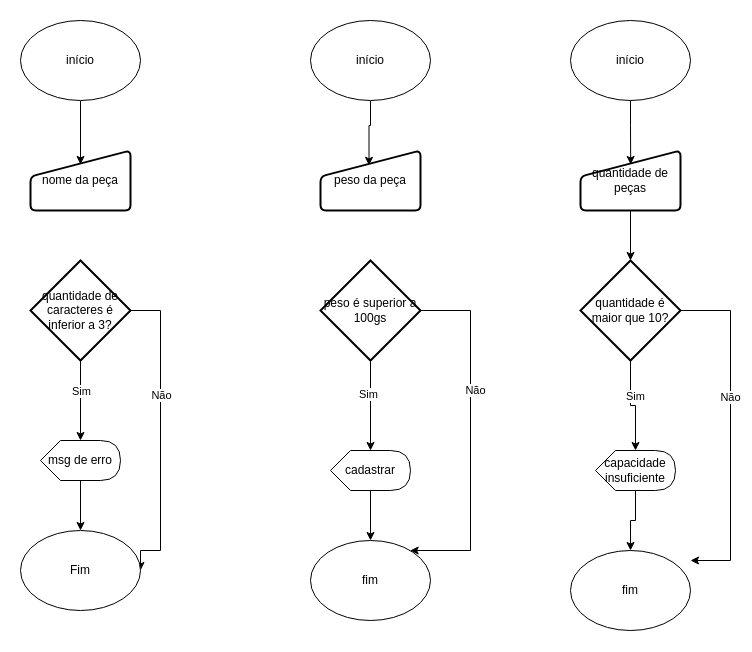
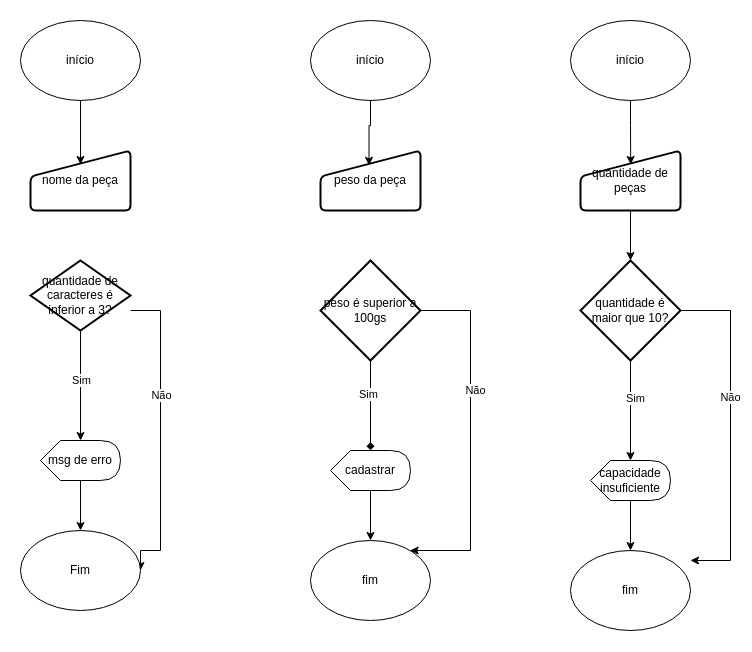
  <mxCell id="0" />
  <mxCell id="1" parent="0" />
  <mxCell id="2" style="edgeStyle=orthogonalEdgeStyle;rounded=0;orthogonalLoop=1;jettySize=auto;html=1;entryX=0.5;entryY=0.233;entryDx=0;entryDy=0;entryPerimeter=0;" edge="1" parent="1" source="3" target="4"><mxGeometry relative="1" as="geometry" /></mxCell>
  <mxCell id="3" value="início" style="ellipse;whiteSpace=wrap;html=1;" vertex="1" parent="1"><mxGeometry x="20" y="20" width="120" height="80" as="geometry" /></mxCell>
  <mxCell id="4" value="nome da peça" style="html=1;strokeWidth=2;shape=manualInput;whiteSpace=wrap;rounded=1;size=26;arcSize=11;" vertex="1" parent="1"><mxGeometry x="30" y="150" width="100" height="60" as="geometry" /></mxCell>
  <mxCell id="5" style="edgeStyle=orthogonalEdgeStyle;rounded=0;orthogonalLoop=1;jettySize=auto;html=1;entryX=0;entryY=0;entryDx=40;entryDy=0;entryPerimeter=0;" edge="1" parent="1" source="9" target="11"><mxGeometry relative="1" as="geometry" /></mxCell>
  <mxCell id="6" value="Sim" style="edgeLabel;html=1;align=center;verticalAlign=middle;resizable=0;points=[];" vertex="1" connectable="0" parent="5"><mxGeometry x="0.229" y="3" relative="1" as="geometry"><mxPoint x="-3" y="-19" as="offset" /></mxGeometry></mxCell>
  <mxCell id="7" style="edgeStyle=orthogonalEdgeStyle;rounded=0;orthogonalLoop=1;jettySize=auto;html=1;entryX=1;entryY=0.5;entryDx=0;entryDy=0;" edge="1" parent="1" source="9" target="12"><mxGeometry relative="1" as="geometry"><mxPoint x="180" y="540" as="targetPoint" /><Array as="points"><mxPoint x="160" y="310" /><mxPoint x="160" y="550" /></Array></mxGeometry></mxCell>
  <mxCell id="8" value="Não" style="edgeLabel;html=1;align=center;verticalAlign=middle;resizable=0;points=[];" vertex="1" connectable="0" parent="7"><mxGeometry x="-0.266" relative="1" as="geometry"><mxPoint as="offset" /></mxGeometry></mxCell>
- <mxCell id="9" value="quantidade de caracteres é inferior a 3?" style="strokeWidth=2;html=1;shape=mxgraph.flowchart.decision;whiteSpace=wrap;" vertex="1" parent="1"><mxGeometry x="30" y="260" width="100" height="100" as="geometry" /></mxCell>
+ <mxCell id="9" value="quantidade de caracteres é inferior a 3?" style="strokeWidth=2;html=1;shape=mxgraph.flowchart.decision;whiteSpace=wrap;" vertex="1" parent="1"><mxGeometry x="30" y="260" width="100" height="70" as="geometry" /></mxCell>
  <mxCell id="10" style="edgeStyle=orthogonalEdgeStyle;rounded=0;orthogonalLoop=1;jettySize=auto;html=1;entryX=0.5;entryY=0;entryDx=0;entryDy=0;" edge="1" parent="1" source="11" target="12"><mxGeometry relative="1" as="geometry" /></mxCell>
  <mxCell id="11" value="msg de erro" style="shape=display;whiteSpace=wrap;html=1;" vertex="1" parent="1"><mxGeometry x="40" y="440" width="80" height="40" as="geometry" /></mxCell>
  <mxCell id="12" value="Fim" style="ellipse;whiteSpace=wrap;html=1;" vertex="1" parent="1"><mxGeometry x="20" y="530" width="120" height="80" as="geometry" /></mxCell>
  <mxCell id="13" style="edgeStyle=orthogonalEdgeStyle;rounded=0;orthogonalLoop=1;jettySize=auto;html=1;entryX=0.485;entryY=0.247;entryDx=0;entryDy=0;entryPerimeter=0;" edge="1" parent="1" source="14" target="15"><mxGeometry relative="1" as="geometry" /></mxCell>
  <mxCell id="14" value="início" style="ellipse;whiteSpace=wrap;html=1;" vertex="1" parent="1"><mxGeometry x="310" y="20" width="120" height="80" as="geometry" /></mxCell>
  <mxCell id="15" value="peso da peça" style="html=1;strokeWidth=2;shape=manualInput;whiteSpace=wrap;rounded=1;size=26;arcSize=11;" vertex="1" parent="1"><mxGeometry x="320" y="150" width="100" height="60" as="geometry" /></mxCell>
- <mxCell id="16" style="edgeStyle=orthogonalEdgeStyle;rounded=0;orthogonalLoop=1;jettySize=auto;html=1;entryX=0;entryY=0;entryDx=40;entryDy=0;entryPerimeter=0;" edge="1" parent="1" source="20" target="22"><mxGeometry relative="1" as="geometry" /></mxCell>
+ <mxCell id="16" style="edgeStyle=orthogonalEdgeStyle;rounded=0;orthogonalLoop=1;jettySize=auto;html=1;entryX=0;entryY=0;entryDx=40;entryDy=0;entryPerimeter=0;endArrow=diamond;" edge="1" parent="1" source="20" target="22"><mxGeometry relative="1" as="geometry" /></mxCell>
  <mxCell id="17" value="Sim" style="edgeLabel;html=1;align=center;verticalAlign=middle;resizable=0;points=[];" vertex="1" connectable="0" parent="16"><mxGeometry x="-0.263" y="-3" relative="1" as="geometry"><mxPoint as="offset" /></mxGeometry></mxCell>
  <mxCell id="18" style="edgeStyle=orthogonalEdgeStyle;rounded=0;orthogonalLoop=1;jettySize=auto;html=1;" edge="1" parent="1" source="20" target="23"><mxGeometry relative="1" as="geometry"><mxPoint x="490" y="550" as="targetPoint" /><Array as="points"><mxPoint x="470" y="310" /><mxPoint x="470" y="550" /></Array></mxGeometry></mxCell>
  <mxCell id="19" value="Não" style="edgeLabel;html=1;align=center;verticalAlign=middle;resizable=0;points=[];" vertex="1" connectable="0" parent="18"><mxGeometry x="-0.278" y="3" relative="1" as="geometry"><mxPoint x="1" y="3" as="offset" /></mxGeometry></mxCell>
  <mxCell id="20" value="peso é superior a 100gs" style="strokeWidth=2;html=1;shape=mxgraph.flowchart.decision;whiteSpace=wrap;" vertex="1" parent="1"><mxGeometry x="320" y="260" width="100" height="100" as="geometry" /></mxCell>
  <mxCell id="21" style="edgeStyle=orthogonalEdgeStyle;rounded=0;orthogonalLoop=1;jettySize=auto;html=1;" edge="1" parent="1" source="22" target="23"><mxGeometry relative="1" as="geometry" /></mxCell>
  <mxCell id="22" value="cadastrar" style="shape=display;whiteSpace=wrap;html=1;" vertex="1" parent="1"><mxGeometry x="330" y="450" width="80" height="40" as="geometry" /></mxCell>
  <mxCell id="23" value="fim" style="ellipse;whiteSpace=wrap;html=1;" vertex="1" parent="1"><mxGeometry x="310" y="540" width="120" height="80" as="geometry" /></mxCell>
  <mxCell id="24" style="edgeStyle=orthogonalEdgeStyle;rounded=0;orthogonalLoop=1;jettySize=auto;html=1;entryX=0.502;entryY=0.233;entryDx=0;entryDy=0;entryPerimeter=0;" edge="1" parent="1" source="25" target="27"><mxGeometry relative="1" as="geometry" /></mxCell>
  <mxCell id="25" value="início" style="ellipse;whiteSpace=wrap;html=1;" vertex="1" parent="1"><mxGeometry x="570" y="20" width="120" height="80" as="geometry" /></mxCell>
  <mxCell id="26" style="edgeStyle=orthogonalEdgeStyle;rounded=0;orthogonalLoop=1;jettySize=auto;html=1;entryX=0.5;entryY=0;entryDx=0;entryDy=0;entryPerimeter=0;" edge="1" parent="1" source="27" target="32"><mxGeometry relative="1" as="geometry" /></mxCell>
  <mxCell id="27" value="quantidade de peças" style="html=1;strokeWidth=2;shape=manualInput;whiteSpace=wrap;rounded=1;size=26;arcSize=11;" vertex="1" parent="1"><mxGeometry x="580" y="150" width="100" height="60" as="geometry" /></mxCell>
  <mxCell id="28" style="edgeStyle=orthogonalEdgeStyle;rounded=0;orthogonalLoop=1;jettySize=auto;html=1;entryX=0;entryY=0;entryDx=40;entryDy=0;entryPerimeter=0;" edge="1" parent="1" source="32" target="34"><mxGeometry relative="1" as="geometry" /></mxCell>
  <mxCell id="29" value="Sim" style="edgeLabel;html=1;align=center;verticalAlign=middle;resizable=0;points=[];" vertex="1" connectable="0" parent="28"><mxGeometry x="-0.27" y="4" relative="1" as="geometry"><mxPoint as="offset" /></mxGeometry></mxCell>
  <mxCell id="30" style="edgeStyle=orthogonalEdgeStyle;rounded=0;orthogonalLoop=1;jettySize=auto;html=1;" edge="1" parent="1" source="32"><mxGeometry relative="1" as="geometry"><mxPoint x="690" y="560" as="targetPoint" /><Array as="points"><mxPoint x="730" y="310" /><mxPoint x="730" y="560" /></Array></mxGeometry></mxCell>
  <mxCell id="31" value="Não" style="edgeLabel;html=1;align=center;verticalAlign=middle;resizable=0;points=[];" vertex="1" connectable="0" parent="30"><mxGeometry x="-0.202" y="-1" relative="1" as="geometry"><mxPoint as="offset" /></mxGeometry></mxCell>
  <mxCell id="32" value="quantidade é maior que 10?" style="strokeWidth=2;html=1;shape=mxgraph.flowchart.decision;whiteSpace=wrap;" vertex="1" parent="1"><mxGeometry x="580" y="260" width="100" height="100" as="geometry" /></mxCell>
  <mxCell id="33" style="edgeStyle=orthogonalEdgeStyle;rounded=0;orthogonalLoop=1;jettySize=auto;html=1;entryX=0.5;entryY=0;entryDx=0;entryDy=0;" edge="1" parent="1" source="34" target="35"><mxGeometry relative="1" as="geometry" /></mxCell>
- <mxCell id="34" value="capacidade insuficiente" style="shape=display;whiteSpace=wrap;html=1;" vertex="1" parent="1"><mxGeometry x="595" y="450" width="80" height="40" as="geometry" /></mxCell>
+ <mxCell id="34" value="capacidade insuficiente" style="shape=display;whiteSpace=wrap;html=1;" vertex="1" parent="1"><mxGeometry x="590" y="460" width="80" height="40" as="geometry" /></mxCell>
  <mxCell id="35" value="fim" style="ellipse;whiteSpace=wrap;html=1;" vertex="1" parent="1"><mxGeometry x="570" y="550" width="120" height="80" as="geometry" /></mxCell>
